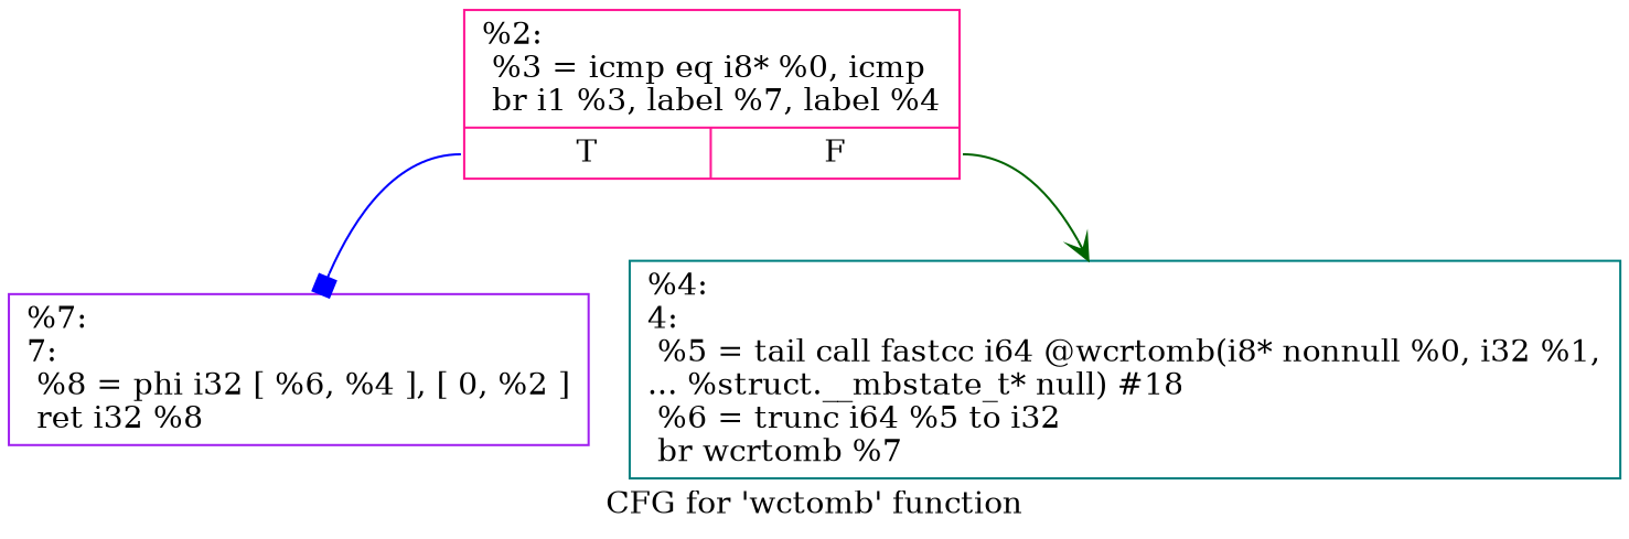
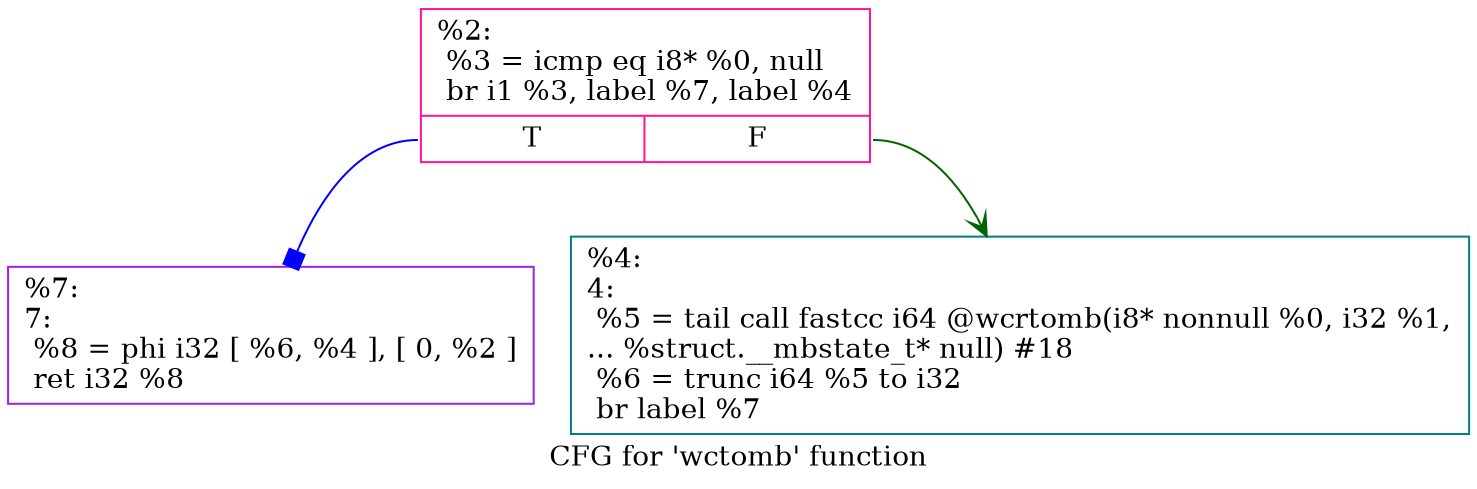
  digraph {
    label="CFG for 'wctomb' function"
    node [shape=record]
-   n1 [color=deeppink label="{%2:\l  %3 = icmp eq i8* %0, icmp\l  br i1 %3, label %7, label %4\l|{<s0>T|<s1>F}}"]
+   n1 [color=deeppink label="{%2:\l  %3 = icmp eq i8* %0, null\l  br i1 %3, label %7, label %4\l|{<s0>T|<s1>F}}"]
    n2 [color=purple label="{%7:\l7:                                                \l  %8 = phi i32 [ %6, %4 ], [ 0, %2 ]\l  ret i32 %8\l}"]
-   n3 [color=teal label="{%4:\l4:                                                \l  %5 = tail call fastcc i64 @wcrtomb(i8* nonnull %0, i32 %1,\l... %struct.__mbstate_t* null) #18\l  %6 = trunc i64 %5 to i32\l  br wcrtomb %7\l}"]
+   n3 [color=teal label="{%4:\l4:                                                \l  %5 = tail call fastcc i64 @wcrtomb(i8* nonnull %0, i32 %1,\l... %struct.__mbstate_t* null) #18\l  %6 = trunc i64 %5 to i32\l  br label %7\l}"]
    n1 -> n2 [arrowhead=box color=blue tailport=s0]
    n1 -> n3 [arrowhead=vee color=darkgreen tailport=s1]
  }
